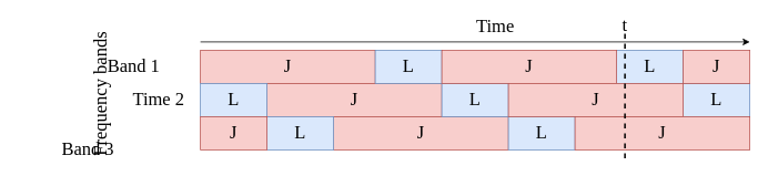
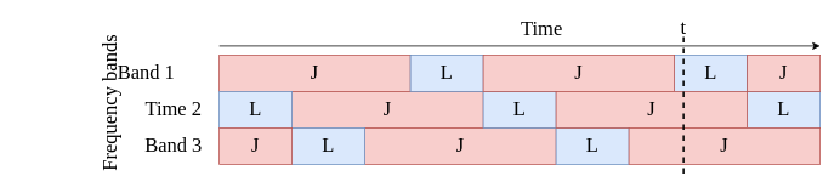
  <mxCell id="0" />
  <mxCell id="1" parent="0" />
  <mxCell id="2" value="J" style="rounded=0;whiteSpace=wrap;html=1;fillColor=#f8cecc;strokeColor=#b85450;fontSize=22;fontFamily=Times New Roman;" vertex="1" parent="1"><mxGeometry x="240" y="60" width="210" height="40" as="geometry" /></mxCell>
  <mxCell id="3" value="J" style="rounded=0;whiteSpace=wrap;html=1;fillColor=#f8cecc;strokeColor=#b85450;fontSize=22;fontFamily=Times New Roman;" vertex="1" parent="1"><mxGeometry x="320" y="100" width="210" height="40" as="geometry" /></mxCell>
  <mxCell id="4" value="J" style="rounded=0;whiteSpace=wrap;html=1;fillColor=#f8cecc;strokeColor=#b85450;fontSize=22;fontFamily=Times New Roman;" vertex="1" parent="1"><mxGeometry x="400" y="140" width="210" height="40" as="geometry" /></mxCell>
  <mxCell id="5" value="L" style="rounded=0;whiteSpace=wrap;html=1;fillColor=#dae8fc;strokeColor=#6c8ebf;fontSize=22;fontFamily=Times New Roman;" vertex="1" parent="1"><mxGeometry x="240" y="100" width="80" height="40" as="geometry" /></mxCell>
  <mxCell id="6" value="L" style="rounded=0;whiteSpace=wrap;html=1;fillColor=#dae8fc;strokeColor=#6c8ebf;fontSize=22;fontFamily=Times New Roman;" vertex="1" parent="1"><mxGeometry x="320" y="140" width="80" height="40" as="geometry" /></mxCell>
  <mxCell id="7" value="J" style="rounded=0;whiteSpace=wrap;html=1;fillColor=#f8cecc;strokeColor=#b85450;fontSize=22;fontFamily=Times New Roman;" vertex="1" parent="1"><mxGeometry x="240" y="140" width="80" height="40" as="geometry" /></mxCell>
  <mxCell id="8" value="L" style="rounded=0;whiteSpace=wrap;html=1;fillColor=#dae8fc;strokeColor=#6c8ebf;fontSize=22;fontFamily=Times New Roman;" vertex="1" parent="1"><mxGeometry x="450" y="60" width="80" height="40" as="geometry" /></mxCell>
  <mxCell id="9" value="L" style="rounded=0;whiteSpace=wrap;html=1;fillColor=#dae8fc;strokeColor=#6c8ebf;fontSize=22;fontFamily=Times New Roman;" vertex="1" parent="1"><mxGeometry x="530" y="100" width="80" height="40" as="geometry" /></mxCell>
  <mxCell id="10" value="L" style="rounded=0;whiteSpace=wrap;html=1;fillColor=#dae8fc;strokeColor=#6c8ebf;fontSize=22;fontFamily=Times New Roman;" vertex="1" parent="1"><mxGeometry x="610" y="140" width="80" height="40" as="geometry" /></mxCell>
  <mxCell id="11" value="L" style="rounded=0;whiteSpace=wrap;html=1;fillColor=#dae8fc;strokeColor=#6c8ebf;fontSize=22;fontFamily=Times New Roman;" vertex="1" parent="1"><mxGeometry x="740" y="60" width="80" height="40" as="geometry" /></mxCell>
  <mxCell id="12" value="L" style="rounded=0;whiteSpace=wrap;html=1;fillColor=#dae8fc;strokeColor=#6c8ebf;fontSize=22;fontFamily=Times New Roman;" vertex="1" parent="1"><mxGeometry x="820" y="100" width="80" height="40" as="geometry" /></mxCell>
  <mxCell id="13" value="J" style="rounded=0;whiteSpace=wrap;html=1;fillColor=#f8cecc;strokeColor=#b85450;fontSize=22;fontFamily=Times New Roman;" vertex="1" parent="1"><mxGeometry x="820" y="60" width="80" height="40" as="geometry" /></mxCell>
  <mxCell id="14" value="Frequency bands&amp;nbsp;" style="text;html=1;strokeColor=none;fillColor=none;align=center;verticalAlign=middle;whiteSpace=wrap;rounded=0;fontFamily=Times New Roman;fontSize=22;rotation=-90;" vertex="1" parent="1"><mxGeometry x="20" y="100" width="200" height="20" as="geometry" /></mxCell>
  <mxCell id="15" value="Band 1" style="text;html=1;strokeColor=none;fillColor=none;align=center;verticalAlign=middle;whiteSpace=wrap;rounded=0;fontFamily=Times New Roman;fontSize=22;" vertex="1" parent="1"><mxGeometry x="120" y="70" width="80" height="20" as="geometry" /></mxCell>
- <mxCell id="16" value="Band 3" style="text;html=1;strokeColor=none;fillColor=none;align=center;verticalAlign=middle;whiteSpace=wrap;rounded=0;fontFamily=Times New Roman;fontSize=22;" vertex="1" parent="1"><mxGeometry x="65" y="170" width="80" height="20" as="geometry" /></mxCell>
+ <mxCell id="16" value="Band 3" style="text;html=1;strokeColor=none;fillColor=none;align=center;verticalAlign=middle;whiteSpace=wrap;rounded=0;fontFamily=Times New Roman;fontSize=22;" vertex="1" parent="1"><mxGeometry x="150" y="150" width="80" height="20" as="geometry" /></mxCell>
  <mxCell id="17" value="Time 2" style="text;html=1;strokeColor=none;fillColor=none;align=center;verticalAlign=middle;whiteSpace=wrap;rounded=0;fontFamily=Times New Roman;fontSize=22;" vertex="1" parent="1"><mxGeometry x="150" y="110" width="80" height="20" as="geometry" /></mxCell>
  <mxCell id="18" value="" style="endArrow=classic;html=1;fontFamily=Times New Roman;fontSize=22;" edge="1" parent="1"><mxGeometry width="50" height="50" relative="1" as="geometry"><mxPoint x="240" y="50" as="sourcePoint" /><mxPoint x="900" y="50" as="targetPoint" /></mxGeometry></mxCell>
  <mxCell id="19" value="Time" style="edgeLabel;html=1;align=center;verticalAlign=middle;resizable=0;points=[];fontSize=22;fontFamily=Times New Roman;" vertex="1" connectable="0" parent="18"><mxGeometry x="-0.319" y="1" relative="1" as="geometry"><mxPoint x="128" y="-19" as="offset" /></mxGeometry></mxCell>
  <mxCell id="20" value="t" style="text;html=1;strokeColor=none;fillColor=none;align=center;verticalAlign=middle;whiteSpace=wrap;rounded=0;fontFamily=Times New Roman;fontSize=22;" vertex="1" parent="1"><mxGeometry x="730" y="20" width="40" height="20" as="geometry" /></mxCell>
  <mxCell id="21" value="J" style="rounded=0;whiteSpace=wrap;html=1;fillColor=#f8cecc;strokeColor=#b85450;fontSize=22;fontFamily=Times New Roman;" vertex="1" parent="1"><mxGeometry x="530" y="60" width="210" height="40" as="geometry" /></mxCell>
  <mxCell id="22" value="J" style="rounded=0;whiteSpace=wrap;html=1;fillColor=#f8cecc;strokeColor=#b85450;fontSize=22;fontFamily=Times New Roman;" vertex="1" parent="1"><mxGeometry x="610" y="100" width="210" height="40" as="geometry" /></mxCell>
  <mxCell id="23" value="J" style="rounded=0;whiteSpace=wrap;html=1;fillColor=#f8cecc;strokeColor=#b85450;fontSize=22;fontFamily=Times New Roman;" vertex="1" parent="1"><mxGeometry x="690" y="140" width="210" height="40" as="geometry" /></mxCell>
  <mxCell id="24" value="" style="endArrow=none;dashed=1;html=1;strokeWidth=2;fontFamily=Times New Roman;fontSize=22;" edge="1" parent="1"><mxGeometry width="50" height="50" relative="1" as="geometry"><mxPoint x="750" y="190" as="sourcePoint" /><mxPoint x="750" y="40" as="targetPoint" /><Array as="points"><mxPoint x="750" y="120" /></Array></mxGeometry></mxCell>
